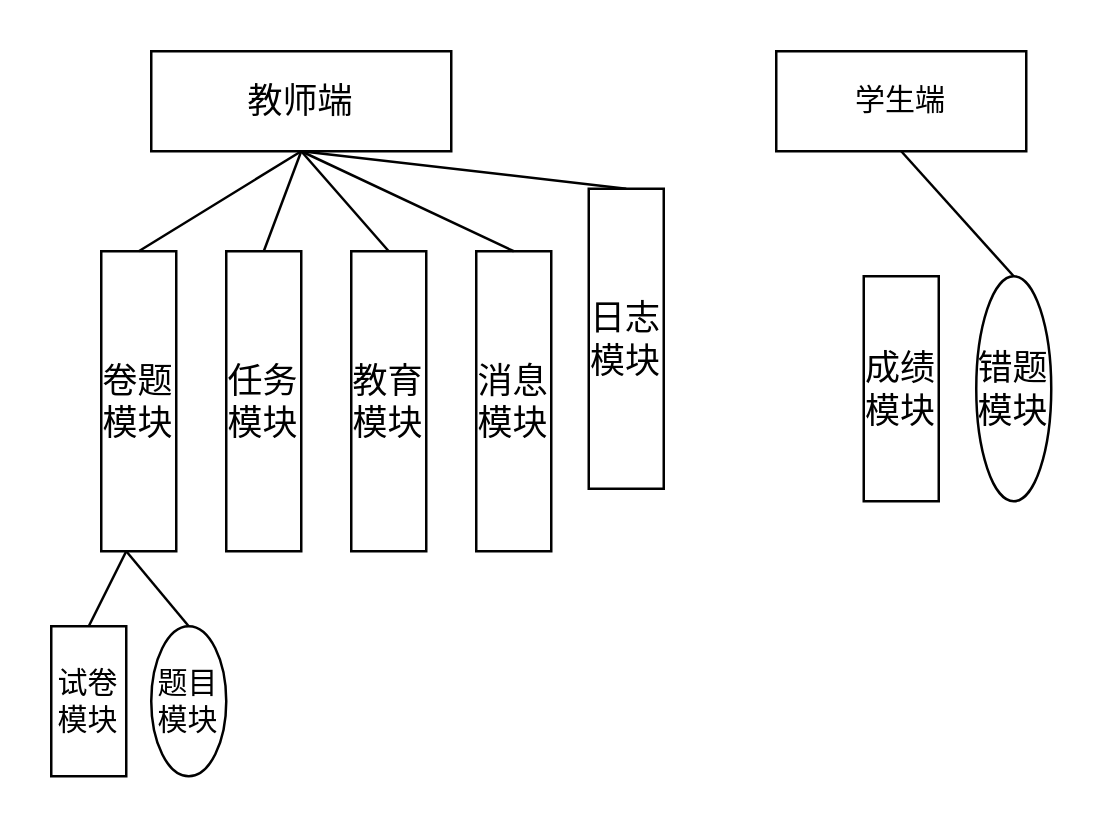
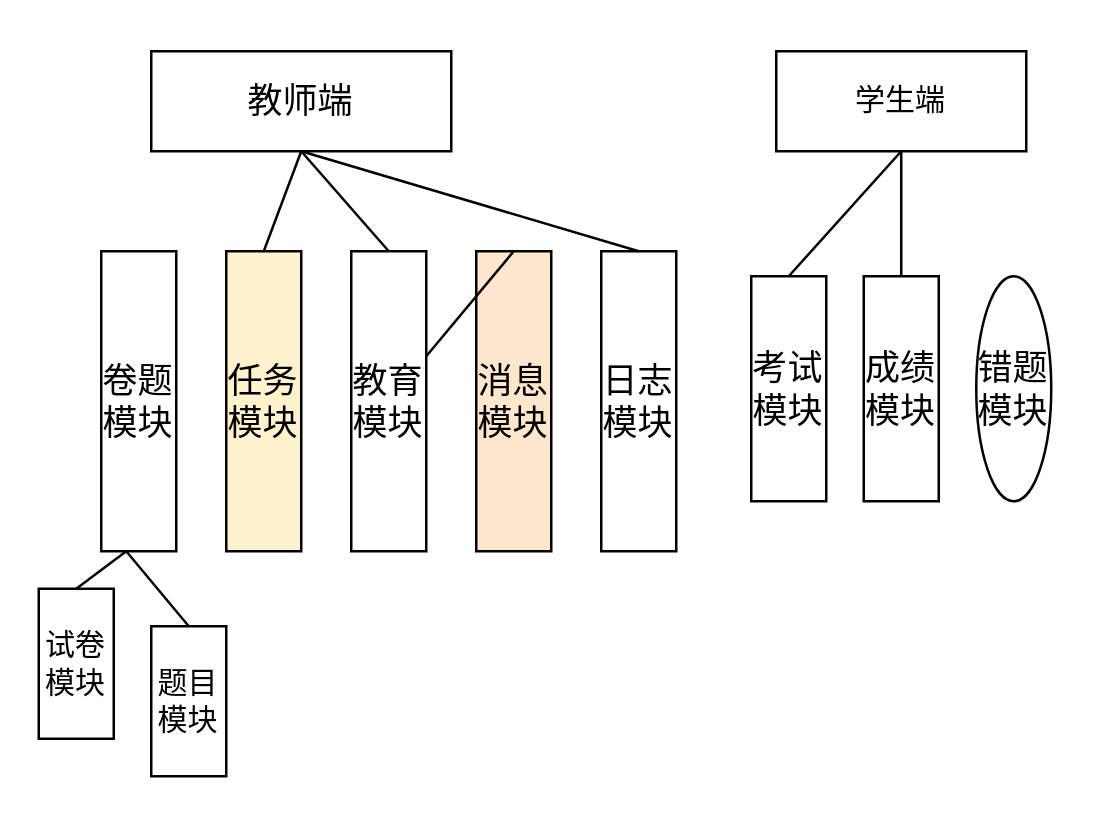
  <mxCell id="0" />
  <mxCell id="1" parent="0" />
  <mxCell id="2" value="&lt;font style=&quot;font-size: 14px&quot;&gt;教师端&lt;/font&gt;" style="rounded=0;whiteSpace=wrap;html=1;" vertex="1" parent="1"><mxGeometry x="60" y="20" width="120" height="40" as="geometry" /></mxCell>
  <mxCell id="3" value="&lt;font style=&quot;font-size: 14px&quot;&gt;卷题模块&lt;/font&gt;" style="rounded=0;whiteSpace=wrap;html=1;" vertex="1" parent="1"><mxGeometry x="40" y="100" width="30" height="120" as="geometry" /></mxCell>
- <mxCell id="4" value="&lt;font style=&quot;font-size: 14px&quot;&gt;任务模块&lt;/font&gt;" style="rounded=0;whiteSpace=wrap;html=1;" vertex="1" parent="1"><mxGeometry x="90" y="100" width="30" height="120" as="geometry" /></mxCell>
+ <mxCell id="4" value="&lt;font style=&quot;font-size: 14px&quot;&gt;任务模块&lt;/font&gt;" style="rounded=0;whiteSpace=wrap;html=1;fillColor=#fff2cc;" vertex="1" parent="1"><mxGeometry x="90" y="100" width="30" height="120" as="geometry" /></mxCell>
  <mxCell id="5" value="&lt;font style=&quot;font-size: 14px&quot;&gt;教育模块&lt;/font&gt;" style="rounded=0;whiteSpace=wrap;html=1;" vertex="1" parent="1"><mxGeometry x="140" y="100" width="30" height="120" as="geometry" /></mxCell>
- <mxCell id="6" value="&lt;font style=&quot;font-size: 14px&quot;&gt;消息模块&lt;/font&gt;" style="rounded=0;whiteSpace=wrap;html=1;" vertex="1" parent="1"><mxGeometry x="190" y="100" width="30" height="120" as="geometry" /></mxCell>
- <mxCell id="7" value="&lt;font style=&quot;font-size: 14px&quot;&gt;日志模块&lt;/font&gt;" style="rounded=0;whiteSpace=wrap;html=1;" vertex="1" parent="1"><mxGeometry x="235" y="75" width="30" height="120" as="geometry" /></mxCell>
+ <mxCell id="6" value="&lt;font style=&quot;font-size: 14px&quot;&gt;消息模块&lt;/font&gt;" style="rounded=0;whiteSpace=wrap;html=1;fillColor=#ffe6cc;" vertex="1" parent="1"><mxGeometry x="190" y="100" width="30" height="120" as="geometry" /></mxCell>
+ <mxCell id="7" value="&lt;font style=&quot;font-size: 14px&quot;&gt;日志模块&lt;/font&gt;" style="rounded=0;whiteSpace=wrap;html=1;" vertex="1" parent="1"><mxGeometry x="240" y="100" width="30" height="120" as="geometry" /></mxCell>
  <mxCell id="8" value="" style="endArrow=none;html=1;exitX=0.5;exitY=0;exitDx=0;exitDy=0;" edge="1" parent="1" source="5"><mxGeometry width="50" height="50" relative="1" as="geometry"><mxPoint x="70" y="110" as="sourcePoint" /><mxPoint x="120" y="60" as="targetPoint" /></mxGeometry></mxCell>
  <mxCell id="9" value="" style="endArrow=none;html=1;exitX=0.5;exitY=0;exitDx=0;exitDy=0;" edge="1" parent="1" source="4"><mxGeometry width="50" height="50" relative="1" as="geometry"><mxPoint x="70" y="110" as="sourcePoint" /><mxPoint x="120" y="60" as="targetPoint" /></mxGeometry></mxCell>
- <mxCell id="10" value="" style="endArrow=none;html=1;entryX=0.5;entryY=1;entryDx=0;entryDy=0;exitX=0.5;exitY=0;exitDx=0;exitDy=0;" edge="1" parent="1" source="3" target="2"><mxGeometry width="50" height="50" relative="1" as="geometry"><mxPoint x="140" y="200" as="sourcePoint" /><mxPoint x="190" y="150" as="targetPoint" /></mxGeometry></mxCell>
  <mxCell id="11" value="" style="endArrow=none;html=1;exitX=0.5;exitY=0;exitDx=0;exitDy=0;" edge="1" parent="1" source="7"><mxGeometry width="50" height="50" relative="1" as="geometry"><mxPoint x="130" y="180" as="sourcePoint" /><mxPoint x="120" y="60" as="targetPoint" /></mxGeometry></mxCell>
- <mxCell id="12" value="" style="endArrow=none;html=1;entryX=0.5;entryY=1;entryDx=0;entryDy=0;exitX=0.5;exitY=0;exitDx=0;exitDy=0;" edge="1" parent="1" source="6" target="2"><mxGeometry width="50" height="50" relative="1" as="geometry"><mxPoint x="140" y="200" as="sourcePoint" /><mxPoint x="190" y="150" as="targetPoint" /></mxGeometry></mxCell>
- <mxCell id="13" value="题目模块" style="ellipse;whiteSpace=wrap;html=1;" vertex="1" parent="1"><mxGeometry x="60" y="250" width="30" height="60" as="geometry" /></mxCell>
- <mxCell id="14" value="试卷模块" style="rounded=0;whiteSpace=wrap;html=1;" vertex="1" parent="1"><mxGeometry x="20" y="250" width="30" height="60" as="geometry" /></mxCell>
+ <mxCell id="12" value="" style="endArrow=none;html=1;exitX=0.5;exitY=0;exitDx=0;exitDy=0;" edge="1" parent="1" source="6" target="5"><mxGeometry width="50" height="50" relative="1" as="geometry"><mxPoint x="140" y="200" as="sourcePoint" /><mxPoint x="190" y="150" as="targetPoint" /></mxGeometry></mxCell>
+ <mxCell id="13" value="题目模块" style="rounded=0;whiteSpace=wrap;html=1;" vertex="1" parent="1"><mxGeometry x="60" y="250" width="30" height="60" as="geometry" /></mxCell>
+ <mxCell id="14" value="试卷模块" style="rounded=0;whiteSpace=wrap;html=1;" vertex="1" parent="1"><mxGeometry x="15" y="235" width="30" height="60" as="geometry" /></mxCell>
  <mxCell id="15" value="" style="endArrow=none;html=1;exitX=0.5;exitY=0;exitDx=0;exitDy=0;" edge="1" parent="1" source="14"><mxGeometry width="50" height="50" relative="1" as="geometry"><mxPoint x="140" y="200" as="sourcePoint" /><mxPoint x="50" y="220" as="targetPoint" /></mxGeometry></mxCell>
  <mxCell id="16" value="" style="endArrow=none;html=1;exitX=0.5;exitY=0;exitDx=0;exitDy=0;" edge="1" parent="1" source="13"><mxGeometry width="50" height="50" relative="1" as="geometry"><mxPoint x="70" y="240" as="sourcePoint" /><mxPoint x="50" y="220" as="targetPoint" /></mxGeometry></mxCell>
  <mxCell id="17" value="学生端" style="rounded=0;whiteSpace=wrap;html=1;" vertex="1" parent="1"><mxGeometry x="310" y="20" width="100" height="40" as="geometry" /></mxCell>
  <mxCell id="18" value="&lt;font style=&quot;font-size: 14px&quot;&gt;成绩模块&lt;/font&gt;" style="rounded=0;whiteSpace=wrap;html=1;" vertex="1" parent="1"><mxGeometry x="345" y="110" width="30" height="90" as="geometry" /></mxCell>
+ <mxCell id="19" value="&lt;font style=&quot;font-size: 14px&quot;&gt;考试模块&lt;/font&gt;" style="rounded=0;whiteSpace=wrap;html=1;" vertex="1" parent="1"><mxGeometry x="300" y="110" width="30" height="90" as="geometry" /></mxCell>
  <mxCell id="20" value="&lt;font style=&quot;font-size: 14px&quot;&gt;错题模块&lt;/font&gt;" style="ellipse;whiteSpace=wrap;html=1;" vertex="1" parent="1"><mxGeometry x="390" y="110" width="30" height="90" as="geometry" /></mxCell>
- <mxCell id="21" value="" style="endArrow=none;html=1;entryX=0.5;entryY=1;entryDx=0;entryDy=0;exitX=0.5;exitY=0;exitDx=0;exitDy=0;" edge="1" parent="1" source="20" target="17"><mxGeometry width="50" height="50" relative="1" as="geometry"><mxPoint x="200" y="220" as="sourcePoint" /><mxPoint x="250" y="170" as="targetPoint" /></mxGeometry></mxCell>
+ <mxCell id="22" value="" style="endArrow=none;html=1;entryX=0.5;entryY=1;entryDx=0;entryDy=0;exitX=0.5;exitY=0;exitDx=0;exitDy=0;" edge="1" parent="1" source="18" target="17"><mxGeometry width="50" height="50" relative="1" as="geometry"><mxPoint x="360" y="100" as="sourcePoint" /><mxPoint x="250" y="170" as="targetPoint" /></mxGeometry></mxCell>
+ <mxCell id="23" value="" style="endArrow=none;html=1;entryX=0.5;entryY=1;entryDx=0;entryDy=0;exitX=0.5;exitY=0;exitDx=0;exitDy=0;" edge="1" parent="1" source="19" target="17"><mxGeometry width="50" height="50" relative="1" as="geometry"><mxPoint x="200" y="220" as="sourcePoint" /><mxPoint x="250" y="170" as="targetPoint" /></mxGeometry></mxCell>
